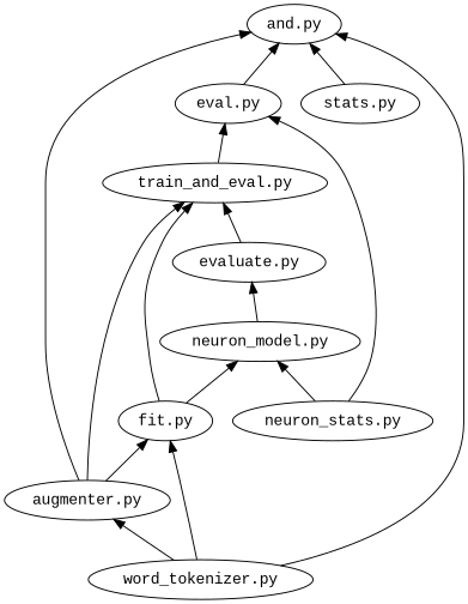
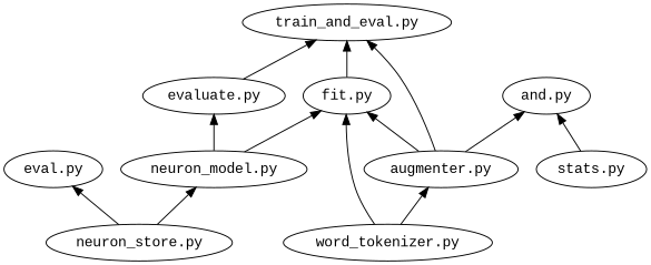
  digraph {
    rankdir=BT
    node [fontname="Courier New"]
    n1 [label="and.py"]
    n2 [label="augmenter.py"]
    n3 [label="fit.py"]
    n4 [label="train_and_eval.py"]
    n5 [label="eval.py"]
    n6 [label="evaluate.py"]
    n7 [label="neuron_model.py"]
-   n8 [label="neuron_stats.py"]
+   n8 [label="neuron_store.py"]
    n9 [label="stats.py"]
    n10 [label="word_tokenizer.py"]
    n2 -> n1
    n2 -> n3
    n2 -> n4
    n3 -> n4
-   n4 -> n5
-   n5 -> n1
    n6 -> n4
-   n3 -> n7
+   n7 -> n3
    n7 -> n6
    n8 -> n5
    n8 -> n7
    n9 -> n1
-   n10 -> n1
    n10 -> n2
    n10 -> n3
  }
